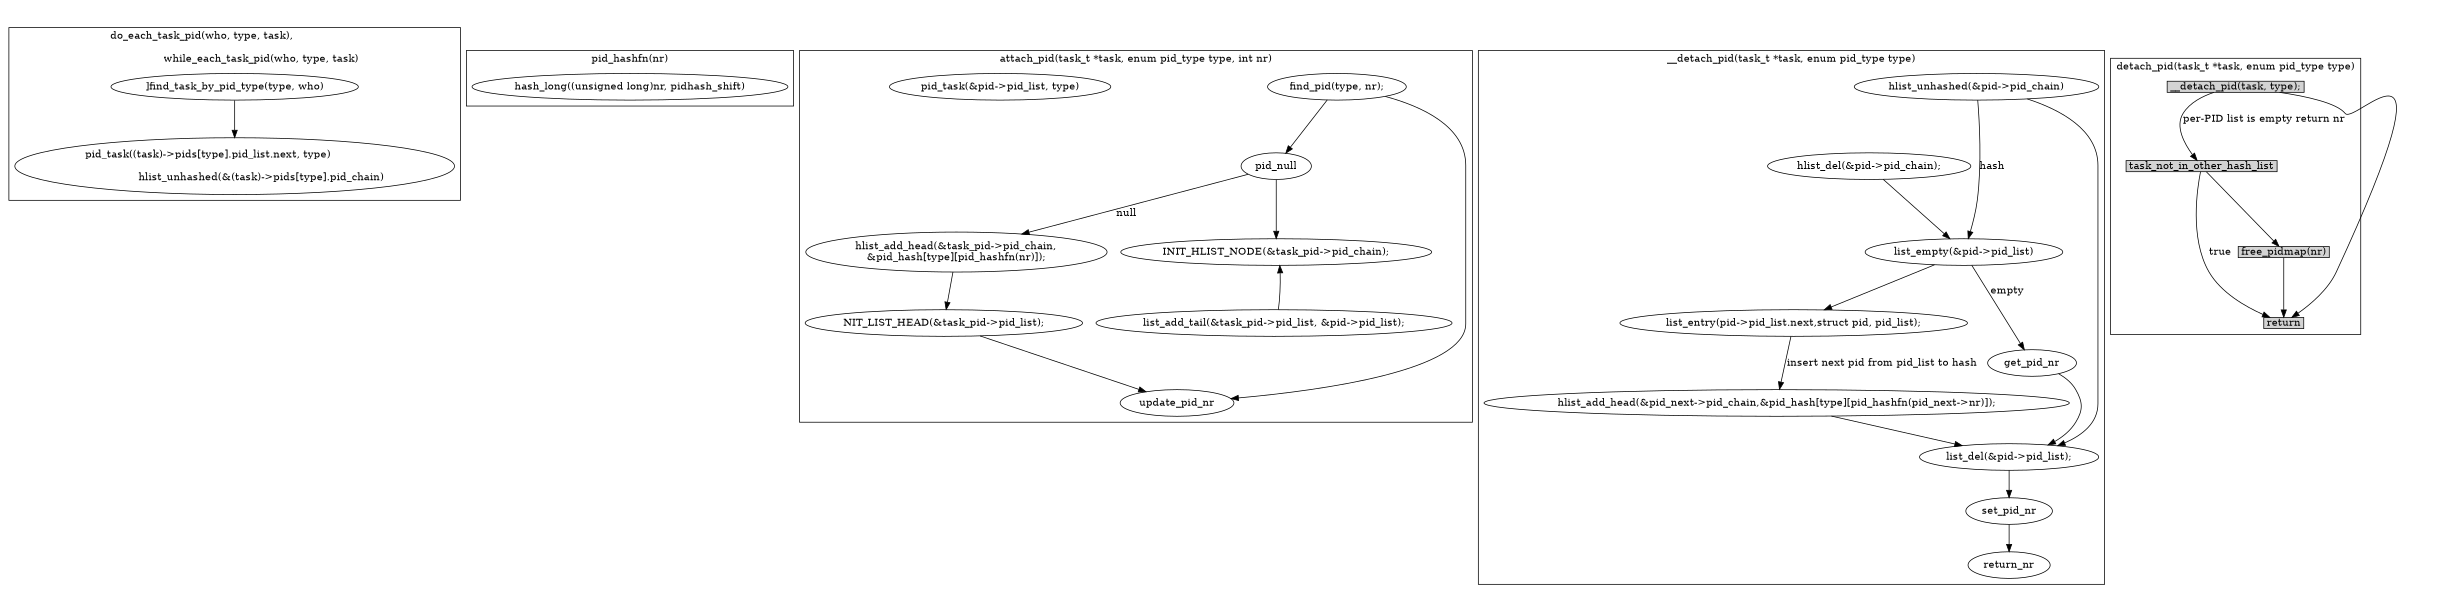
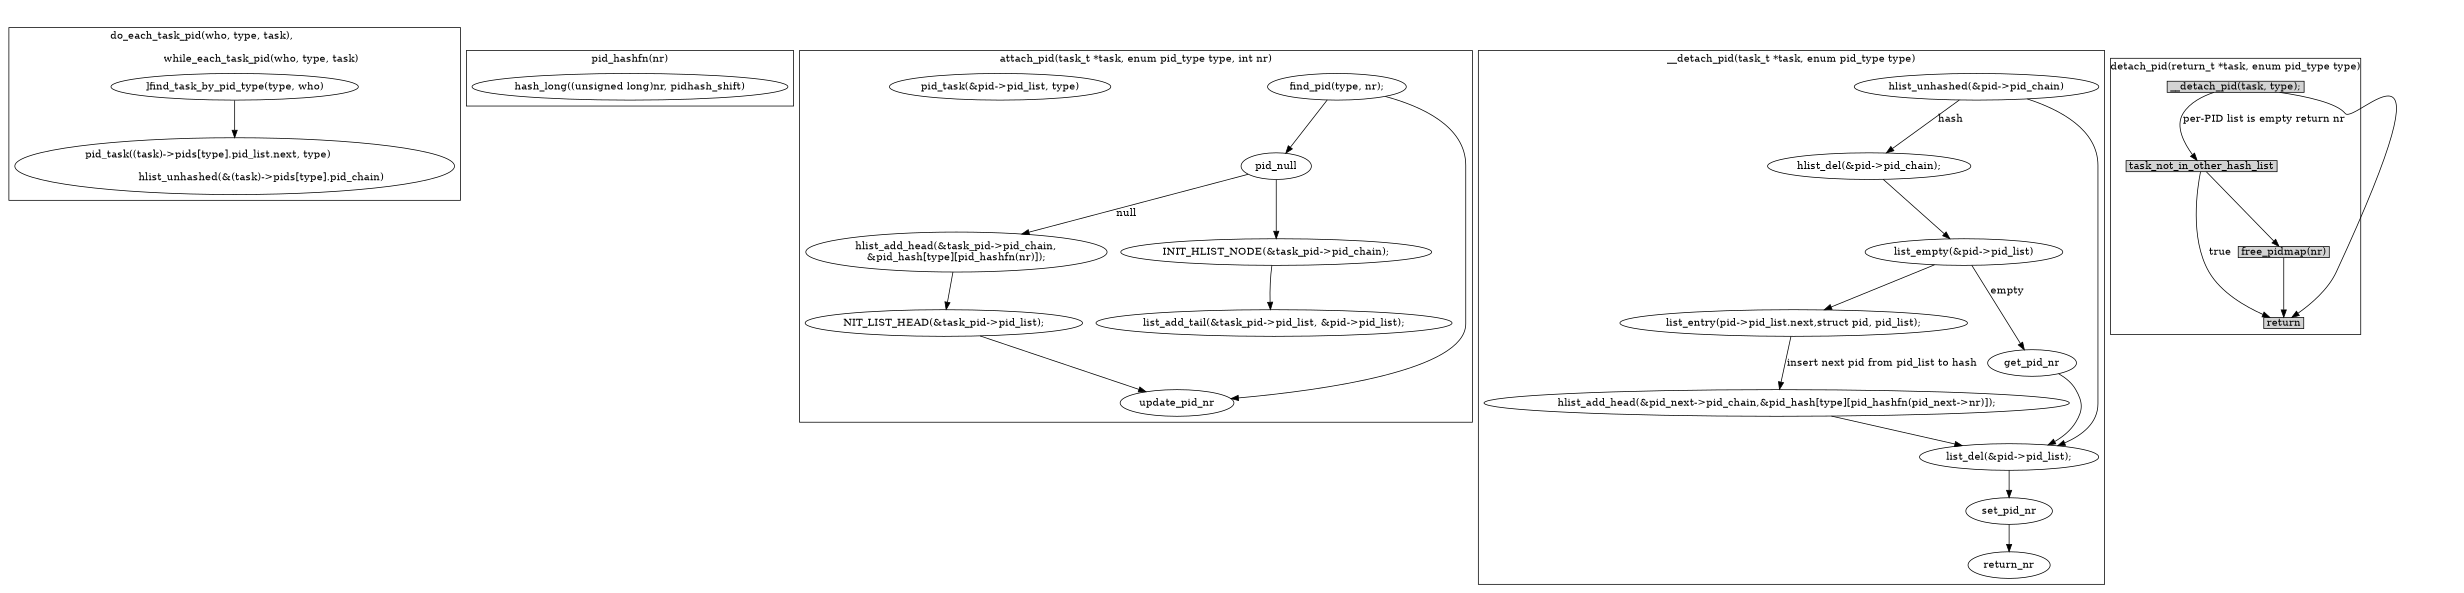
  digraph {
    n1 [label="]find_task_by_pid_type(type, who)"]
    n2 [label="pid_task((task)->pids[type].pid_list.next, type)\l\n		hlist_unhashed(&(task)->pids[type].pid_chain)"]
    n3 [label="hash_long((unsigned long)nr, pidhash_shift)"]
    n4 [label="find_pid(type, nr);"]
    pid_null
    n6 [label="hlist_add_head(&task_pid->pid_chain,\l&pid_hash[type][pid_hashfn(nr)]);"]
    n7 [label="INIT_HLIST_NODE(&task_pid->pid_chain);"]
    n8 [label="pid_task(&pid->pid_list, type)"]
    n9 [label="NIT_LIST_HEAD(&task_pid->pid_list);"]
    update_pid_nr
    n11 [label="list_add_tail(&task_pid->pid_list, &pid->pid_list);"]
    n12 [label="hlist_unhashed(&pid->pid_chain)"]
    n13 [label="hlist_del(&pid->pid_chain);"]
    n14 [label="list_del(&pid->pid_list);"]
    n15 [label="list_empty(&pid->pid_list)"]
    get_pid_nr
    n17 [label="list_entry(pid->pid_list.next,struct pid, pid_list);"]
    n18 [label="hlist_add_head(&pid_next->pid_chain,&pid_hash[type][pid_hashfn(pid_next->nr)]);"]
    set_pid_nr
    return_nr
    n21 [height=0.1 label="__detach_pid(task, type);" margin="0.05,0.005" shape=box style=filled width=0.1]
    n22 [height=0.1 label=task_not_in_other_hash_list margin="0.05,0.005" shape=box style=filled width=0.1]
    return [height=0.1 margin="0.05,0.005" shape=box style=filled width=0.1]
    n24 [height=0.1 label="free_pidmap(nr)" margin="0.05,0.005" shape=box style=filled width=0.1]
    subgraph cluster_1 {
      label="do_each_task_pid(who, type, task),\l\n		while_each_task_pid(who, type, task)"
      n1
      n2
    }
    subgraph cluster_2 {
      label="pid_hashfn(nr)"
      n3
    }
    subgraph cluster_3 {
      label="attach_pid(task_t *task, enum pid_type type, int nr)"
      n4
      pid_null
      n6
      n7
      n8
      n9
      update_pid_nr
      n11
    }
    subgraph cluster_4 {
      label="__detach_pid(task_t *task, enum pid_type type)"
      n12
      n13
      n14
      n15
      get_pid_nr
      n17
      n18
      set_pid_nr
      return_nr
    }
    subgraph cluster_5 {
-     label="detach_pid(task_t *task, enum pid_type type)"
+     label="detach_pid(return_t *task, enum pid_type type)"
      n21
      n22
      return
      n24
    }
    n1 -> n2
    n4 -> pid_null
    n4 -> update_pid_nr
    pid_null -> n6 [label=null]
    pid_null -> n7
    n6 -> n9
-   n11 -> n7
+   n7 -> n11
    n9 -> update_pid_nr
-   n12 -> n15 [label=hash]
+   n12 -> n13 [label=hash]
    n12 -> n14
    n13 -> n15
    n14 -> set_pid_nr
    n15 -> get_pid_nr [label=empty]
    n15 -> n17
    get_pid_nr -> n14
    n17 -> n18 [label="insert next pid from pid_list to hash"]
    n18 -> n14
    set_pid_nr -> return_nr
    n21 -> n22 [label="per-PID list is empty return nr"]
    n21 -> return
    n22 -> return [label=true]
    n22 -> n24
    n24 -> return
  }
